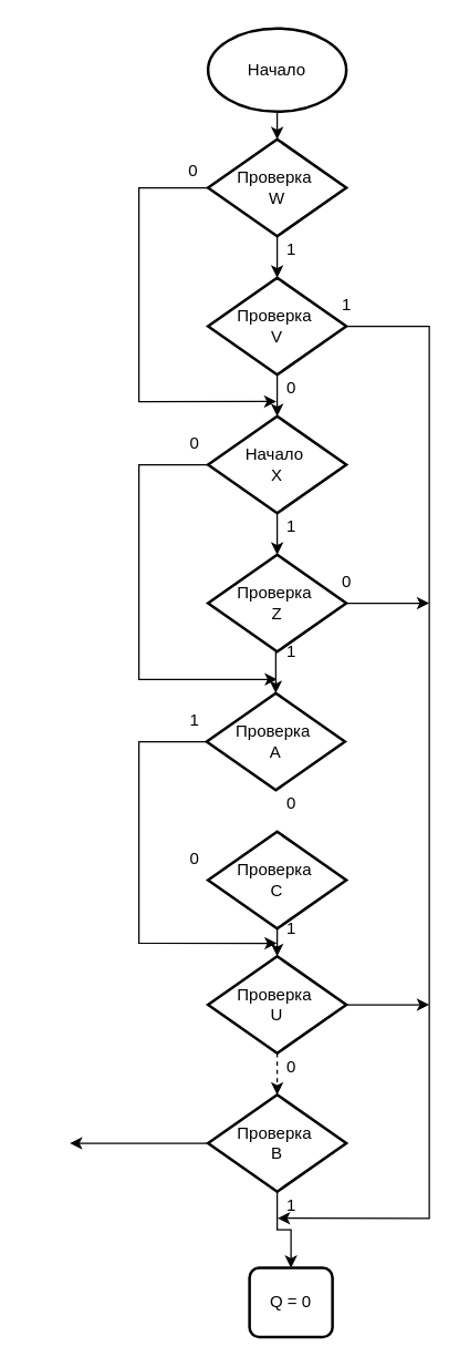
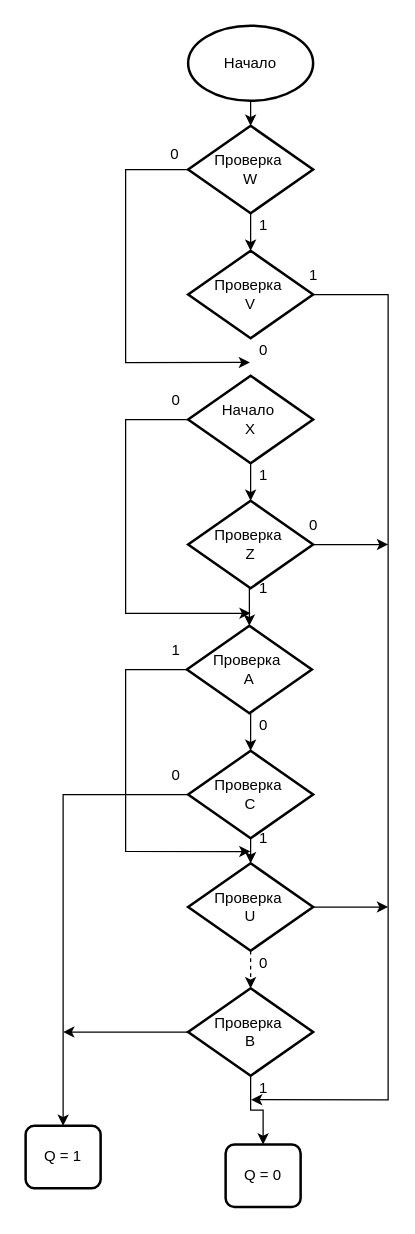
  <mxCell id="0" />
  <mxCell id="1" parent="0" />
  <mxCell id="2" style="edgeStyle=orthogonalEdgeStyle;rounded=0;orthogonalLoop=1;jettySize=auto;html=1;exitX=0.5;exitY=1;exitDx=0;exitDy=0;exitPerimeter=0;entryX=0.5;entryY=0;entryDx=0;entryDy=0;entryPerimeter=0;" edge="1" parent="1" source="3" target="6"><mxGeometry relative="1" as="geometry" /></mxCell>
  <mxCell id="3" value="Начало" style="strokeWidth=2;html=1;shape=mxgraph.flowchart.start_1;whiteSpace=wrap;" vertex="1" parent="1"><mxGeometry x="150" y="20" width="100" height="60" as="geometry" /></mxCell>
  <mxCell id="4" style="edgeStyle=orthogonalEdgeStyle;rounded=0;orthogonalLoop=1;jettySize=auto;html=1;exitX=0.5;exitY=1;exitDx=0;exitDy=0;exitPerimeter=0;entryX=0.5;entryY=0;entryDx=0;entryDy=0;entryPerimeter=0;" edge="1" parent="1" source="6" target="9"><mxGeometry relative="1" as="geometry" /></mxCell>
  <mxCell id="5" style="edgeStyle=orthogonalEdgeStyle;rounded=0;orthogonalLoop=1;jettySize=auto;html=1;exitX=0;exitY=0.5;exitDx=0;exitDy=0;exitPerimeter=0;entryX=-0.025;entryY=0.968;entryDx=0;entryDy=0;entryPerimeter=0;" edge="1" parent="1" source="6" target="14"><mxGeometry relative="1" as="geometry"><mxPoint x="110" y="290" as="targetPoint" /><Array as="points"><mxPoint x="100" y="135" /><mxPoint x="100" y="289" /></Array></mxGeometry></mxCell>
  <mxCell id="6" value="&lt;font style=&quot;font-size: 12px&quot;&gt;Проверка&amp;nbsp;&lt;br&gt;W&lt;/font&gt;" style="strokeWidth=2;html=1;shape=mxgraph.flowchart.decision;whiteSpace=wrap;" vertex="1" parent="1"><mxGeometry x="150" y="100" width="100" height="70" as="geometry" /></mxCell>
- <mxCell id="7" style="edgeStyle=orthogonalEdgeStyle;rounded=0;orthogonalLoop=1;jettySize=auto;html=1;exitX=0.5;exitY=1;exitDx=0;exitDy=0;exitPerimeter=0;entryX=0.5;entryY=0;entryDx=0;entryDy=0;entryPerimeter=0;" edge="1" parent="1" source="9" target="13"><mxGeometry relative="1" as="geometry" /></mxCell>
  <mxCell id="8" style="edgeStyle=orthogonalEdgeStyle;rounded=0;orthogonalLoop=1;jettySize=auto;html=1;exitX=1;exitY=0.5;exitDx=0;exitDy=0;exitPerimeter=0;entryX=0.017;entryY=0.958;entryDx=0;entryDy=0;entryPerimeter=0;" edge="1" parent="1" source="9" target="39"><mxGeometry relative="1" as="geometry"><mxPoint x="300" y="880" as="targetPoint" /><Array as="points"><mxPoint x="310" y="235" /><mxPoint x="310" y="879" /></Array></mxGeometry></mxCell>
  <mxCell id="9" value="&lt;font style=&quot;font-size: 12px&quot;&gt;Проверка&amp;nbsp;&lt;br&gt;V&lt;br&gt;&lt;/font&gt;" style="strokeWidth=2;html=1;shape=mxgraph.flowchart.decision;whiteSpace=wrap;" vertex="1" parent="1"><mxGeometry x="150" y="200" width="100" height="70" as="geometry" /></mxCell>
  <mxCell id="10" value="1" style="text;html=1;align=center;verticalAlign=middle;resizable=0;points=[];autosize=1;strokeColor=none;" vertex="1" parent="1"><mxGeometry x="200" y="170" width="20" height="20" as="geometry" /></mxCell>
  <mxCell id="11" style="edgeStyle=orthogonalEdgeStyle;rounded=0;orthogonalLoop=1;jettySize=auto;html=1;exitX=0.5;exitY=1;exitDx=0;exitDy=0;exitPerimeter=0;entryX=0.5;entryY=0;entryDx=0;entryDy=0;entryPerimeter=0;" edge="1" parent="1" source="13" target="18"><mxGeometry relative="1" as="geometry" /></mxCell>
  <mxCell id="12" style="edgeStyle=orthogonalEdgeStyle;rounded=0;orthogonalLoop=1;jettySize=auto;html=1;exitX=0;exitY=0.5;exitDx=0;exitDy=0;exitPerimeter=0;" edge="1" parent="1" source="13"><mxGeometry relative="1" as="geometry"><mxPoint x="200" y="490" as="targetPoint" /><Array as="points"><mxPoint x="100" y="335" /><mxPoint x="100" y="490" /></Array></mxGeometry></mxCell>
  <mxCell id="13" value="&lt;font style=&quot;font-size: 12px&quot;&gt;Начало&amp;nbsp;&lt;br&gt;X&lt;br&gt;&lt;/font&gt;" style="strokeWidth=2;html=1;shape=mxgraph.flowchart.decision;whiteSpace=wrap;" vertex="1" parent="1"><mxGeometry x="150" y="300" width="100" height="70" as="geometry" /></mxCell>
  <mxCell id="14" value="0" style="text;html=1;align=center;verticalAlign=middle;resizable=0;points=[];autosize=1;strokeColor=none;" vertex="1" parent="1"><mxGeometry x="200" y="270" width="20" height="20" as="geometry" /></mxCell>
  <mxCell id="15" value="0" style="text;html=1;align=center;verticalAlign=middle;resizable=0;points=[];autosize=1;strokeColor=none;" vertex="1" parent="1"><mxGeometry x="129" y="113" width="20" height="20" as="geometry" /></mxCell>
  <mxCell id="16" style="edgeStyle=orthogonalEdgeStyle;rounded=0;orthogonalLoop=1;jettySize=auto;html=1;exitX=0.5;exitY=1;exitDx=0;exitDy=0;exitPerimeter=0;entryX=0.5;entryY=0;entryDx=0;entryDy=0;entryPerimeter=0;" edge="1" parent="1" source="18" target="23"><mxGeometry relative="1" as="geometry" /></mxCell>
  <mxCell id="17" style="edgeStyle=orthogonalEdgeStyle;rounded=0;orthogonalLoop=1;jettySize=auto;html=1;exitX=1;exitY=0.5;exitDx=0;exitDy=0;exitPerimeter=0;" edge="1" parent="1" source="18"><mxGeometry relative="1" as="geometry"><mxPoint x="310" y="435" as="targetPoint" /></mxGeometry></mxCell>
  <mxCell id="18" value="&lt;font style=&quot;font-size: 12px&quot;&gt;Проверка&amp;nbsp;&lt;br&gt;Z&lt;br&gt;&lt;/font&gt;" style="strokeWidth=2;html=1;shape=mxgraph.flowchart.decision;whiteSpace=wrap;" vertex="1" parent="1"><mxGeometry x="150" y="400" width="100" height="70" as="geometry" /></mxCell>
  <mxCell id="19" value="1" style="text;html=1;align=center;verticalAlign=middle;resizable=0;points=[];autosize=1;strokeColor=none;" vertex="1" parent="1"><mxGeometry x="200" y="370" width="20" height="20" as="geometry" /></mxCell>
  <mxCell id="20" value="1" style="text;html=1;align=center;verticalAlign=middle;resizable=0;points=[];autosize=1;strokeColor=none;" vertex="1" parent="1"><mxGeometry x="240" y="210" width="20" height="20" as="geometry" /></mxCell>
+ <mxCell id="21" style="edgeStyle=orthogonalEdgeStyle;rounded=0;orthogonalLoop=1;jettySize=auto;html=1;exitX=0.5;exitY=1;exitDx=0;exitDy=0;exitPerimeter=0;entryX=0.5;entryY=0;entryDx=0;entryDy=0;entryPerimeter=0;" edge="1" parent="1" source="23" target="29"><mxGeometry relative="1" as="geometry" /></mxCell>
  <mxCell id="22" style="edgeStyle=orthogonalEdgeStyle;rounded=0;orthogonalLoop=1;jettySize=auto;html=1;exitX=0;exitY=0.5;exitDx=0;exitDy=0;exitPerimeter=0;entryX=-0.008;entryY=1.031;entryDx=0;entryDy=0;entryPerimeter=0;" edge="1" parent="1" source="23" target="37"><mxGeometry relative="1" as="geometry"><mxPoint x="198" y="681" as="targetPoint" /><Array as="points"><mxPoint x="100" y="535" /><mxPoint x="100" y="681" /></Array></mxGeometry></mxCell>
  <mxCell id="23" value="&lt;font style=&quot;font-size: 12px&quot;&gt;Проверка&amp;nbsp;&lt;br&gt;A&lt;br&gt;&lt;/font&gt;" style="strokeWidth=2;html=1;shape=mxgraph.flowchart.decision;whiteSpace=wrap;" vertex="1" parent="1"><mxGeometry x="149" y="500" width="100" height="70" as="geometry" /></mxCell>
  <mxCell id="24" value="1" style="text;html=1;align=center;verticalAlign=middle;resizable=0;points=[];autosize=1;strokeColor=none;" vertex="1" parent="1"><mxGeometry x="200" y="460" width="20" height="20" as="geometry" /></mxCell>
  <mxCell id="25" value="0" style="text;html=1;align=center;verticalAlign=middle;resizable=0;points=[];autosize=1;strokeColor=none;" vertex="1" parent="1"><mxGeometry x="130" y="310" width="20" height="20" as="geometry" /></mxCell>
  <mxCell id="26" value="0" style="text;html=1;align=center;verticalAlign=middle;resizable=0;points=[];autosize=1;strokeColor=none;" vertex="1" parent="1"><mxGeometry x="240" y="410" width="20" height="20" as="geometry" /></mxCell>
  <mxCell id="27" style="edgeStyle=orthogonalEdgeStyle;rounded=0;orthogonalLoop=1;jettySize=auto;html=1;exitX=0.5;exitY=1;exitDx=0;exitDy=0;exitPerimeter=0;entryX=0.5;entryY=0;entryDx=0;entryDy=0;entryPerimeter=0;" edge="1" parent="1" source="29" target="32"><mxGeometry relative="1" as="geometry" /></mxCell>
+ <mxCell id="28" style="edgeStyle=orthogonalEdgeStyle;rounded=0;orthogonalLoop=1;jettySize=auto;html=1;exitX=0;exitY=0.5;exitDx=0;exitDy=0;exitPerimeter=0;entryX=0.5;entryY=0;entryDx=0;entryDy=0;" edge="1" parent="1" source="29" target="43"><mxGeometry relative="1" as="geometry"><mxPoint x="50" y="900" as="targetPoint" /></mxGeometry></mxCell>
  <mxCell id="29" value="&lt;font style=&quot;font-size: 12px&quot;&gt;Проверка&amp;nbsp;&lt;br&gt;C&lt;br&gt;&lt;/font&gt;" style="strokeWidth=2;html=1;shape=mxgraph.flowchart.decision;whiteSpace=wrap;" vertex="1" parent="1"><mxGeometry x="150" y="600" width="100" height="70" as="geometry" /></mxCell>
  <mxCell id="30" style="edgeStyle=orthogonalEdgeStyle;rounded=0;orthogonalLoop=1;jettySize=auto;html=1;exitX=0.5;exitY=1;exitDx=0;exitDy=0;exitPerimeter=0;entryX=0.5;entryY=0;entryDx=0;entryDy=0;entryPerimeter=0;dashed=1;" edge="1" parent="1" source="32" target="35"><mxGeometry relative="1" as="geometry" /></mxCell>
  <mxCell id="31" style="edgeStyle=orthogonalEdgeStyle;rounded=0;orthogonalLoop=1;jettySize=auto;html=1;exitX=1;exitY=0.5;exitDx=0;exitDy=0;exitPerimeter=0;" edge="1" parent="1" source="32"><mxGeometry relative="1" as="geometry"><mxPoint x="310" y="725" as="targetPoint" /></mxGeometry></mxCell>
  <mxCell id="32" value="&lt;font style=&quot;font-size: 12px&quot;&gt;Проверка&amp;nbsp;&lt;br&gt;U&lt;br&gt;&lt;/font&gt;" style="strokeWidth=2;html=1;shape=mxgraph.flowchart.decision;whiteSpace=wrap;" vertex="1" parent="1"><mxGeometry x="150" y="690" width="100" height="70" as="geometry" /></mxCell>
  <mxCell id="33" style="edgeStyle=orthogonalEdgeStyle;rounded=0;orthogonalLoop=1;jettySize=auto;html=1;exitX=0.5;exitY=1;exitDx=0;exitDy=0;exitPerimeter=0;entryX=0.5;entryY=0;entryDx=0;entryDy=0;" edge="1" parent="1" source="35" target="40"><mxGeometry relative="1" as="geometry"><mxPoint x="200.333" y="900" as="targetPoint" /></mxGeometry></mxCell>
  <mxCell id="34" style="edgeStyle=orthogonalEdgeStyle;rounded=0;orthogonalLoop=1;jettySize=auto;html=1;exitX=0;exitY=0.5;exitDx=0;exitDy=0;exitPerimeter=0;" edge="1" parent="1" source="35"><mxGeometry relative="1" as="geometry"><mxPoint x="50" y="825" as="targetPoint" /></mxGeometry></mxCell>
  <mxCell id="35" value="&lt;font style=&quot;font-size: 12px&quot;&gt;Проверка&amp;nbsp;&lt;br&gt;B&lt;br&gt;&lt;/font&gt;" style="strokeWidth=2;html=1;shape=mxgraph.flowchart.decision;whiteSpace=wrap;" vertex="1" parent="1"><mxGeometry x="150" y="790" width="100" height="70" as="geometry" /></mxCell>
  <mxCell id="36" value="0" style="text;html=1;align=center;verticalAlign=middle;resizable=0;points=[];autosize=1;strokeColor=none;" vertex="1" parent="1"><mxGeometry x="200" y="570" width="20" height="20" as="geometry" /></mxCell>
  <mxCell id="37" value="1" style="text;html=1;align=center;verticalAlign=middle;resizable=0;points=[];autosize=1;strokeColor=none;" vertex="1" parent="1"><mxGeometry x="200" y="660" width="20" height="20" as="geometry" /></mxCell>
  <mxCell id="38" value="0" style="text;html=1;align=center;verticalAlign=middle;resizable=0;points=[];autosize=1;strokeColor=none;" vertex="1" parent="1"><mxGeometry x="200" y="760" width="20" height="20" as="geometry" /></mxCell>
  <mxCell id="39" value="1" style="text;html=1;align=center;verticalAlign=middle;resizable=0;points=[];autosize=1;strokeColor=none;" vertex="1" parent="1"><mxGeometry x="200" y="860" width="20" height="20" as="geometry" /></mxCell>
  <mxCell id="40" value="Q = 0" style="rounded=1;whiteSpace=wrap;html=1;absoluteArcSize=1;arcSize=14;strokeWidth=2;" vertex="1" parent="1"><mxGeometry x="180" y="915" width="60" height="50" as="geometry" /></mxCell>
  <mxCell id="41" value="1" style="text;html=1;align=center;verticalAlign=middle;resizable=0;points=[];autosize=1;strokeColor=none;" vertex="1" parent="1"><mxGeometry x="130" y="510" width="20" height="20" as="geometry" /></mxCell>
  <mxCell id="42" value="0" style="text;html=1;align=center;verticalAlign=middle;resizable=0;points=[];autosize=1;strokeColor=none;" vertex="1" parent="1"><mxGeometry x="130" y="610" width="20" height="20" as="geometry" /></mxCell>
+ <mxCell id="43" value="Q = 1" style="rounded=1;whiteSpace=wrap;html=1;absoluteArcSize=1;arcSize=14;strokeWidth=2;" vertex="1" parent="1"><mxGeometry x="20" y="900" width="60" height="50" as="geometry" /></mxCell>
